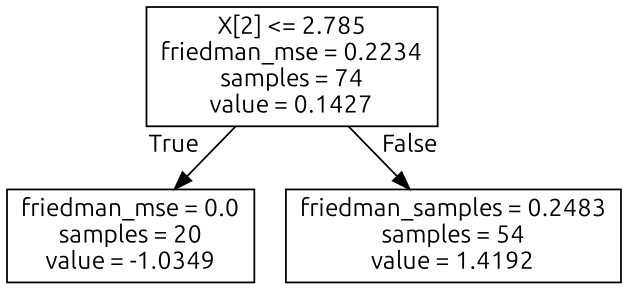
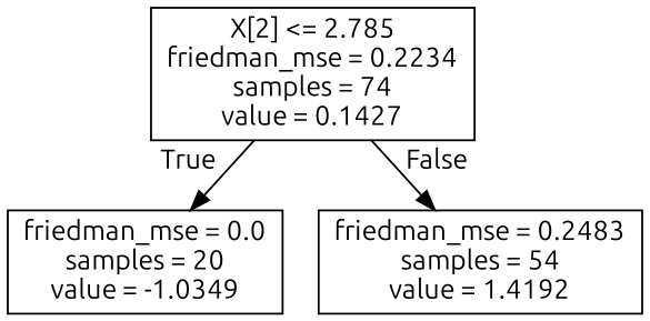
  digraph {
    fontname=Ubuntu
    node [shape=box fontname=Ubuntu]
    edge [labeldistance=2.5 fontname=Ubuntu]
    n1 [label="X[2] <= 2.785\nfriedman_mse = 0.2234\nsamples = 74\nvalue = 0.1427"]
    n2 [label="friedman_mse = 0.0\nsamples = 20\nvalue = -1.0349"]
-   n3 [label="friedman_samples = 0.2483\nsamples = 54\nvalue = 1.4192"]
+   n3 [label="friedman_mse = 0.2483\nsamples = 54\nvalue = 1.4192"]
    n1 -> n2 [headlabel=True labelangle=45]
    n1 -> n3 [headlabel=False labelangle=-45]
  }
